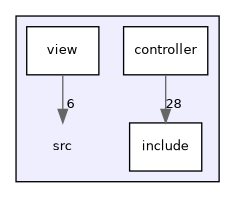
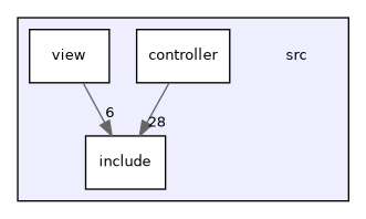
  digraph {
    compound=true
    node [fontname=Helvetica fontsize=10 shape=box color=black fillcolor=white style=filled]
    edge [labeldistance=1.5 labelfontname=Helvetica labelfontsize=10 color=gray40]
    n1 [label=src shape=plaintext color="" fillcolor="" style=""]
    n2 [label=controller]
    n3 [label=include]
    n4 [label=view]
    subgraph cluster_1 {
      bgcolor="#eeeeff"
      pencolor=black
      n1
      n2
      n3
      n4
    }
    n2 -> n3 [headlabel=28]
-   n4 -> n1 [headlabel=6]
+   n4 -> n3 [headlabel=6]
  }
